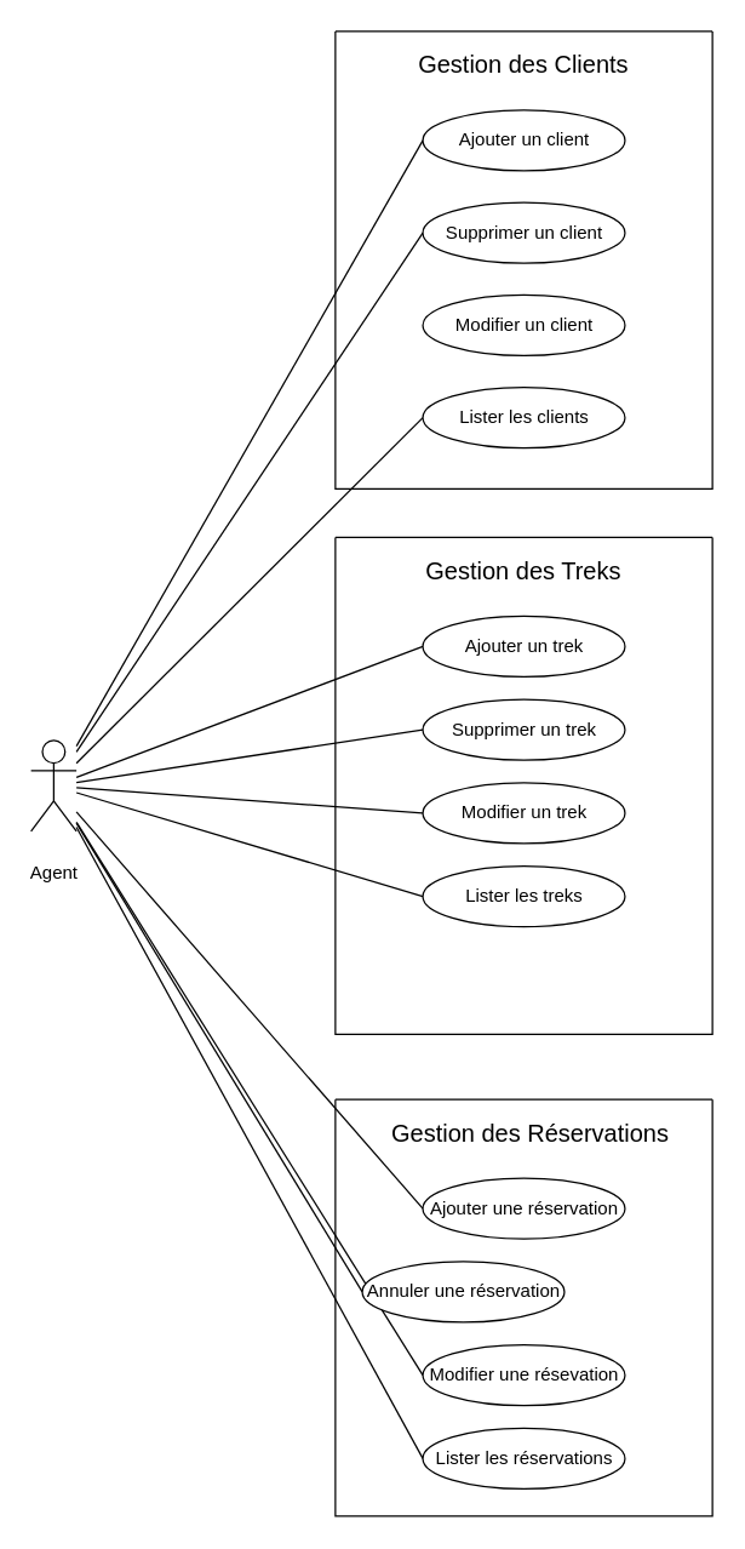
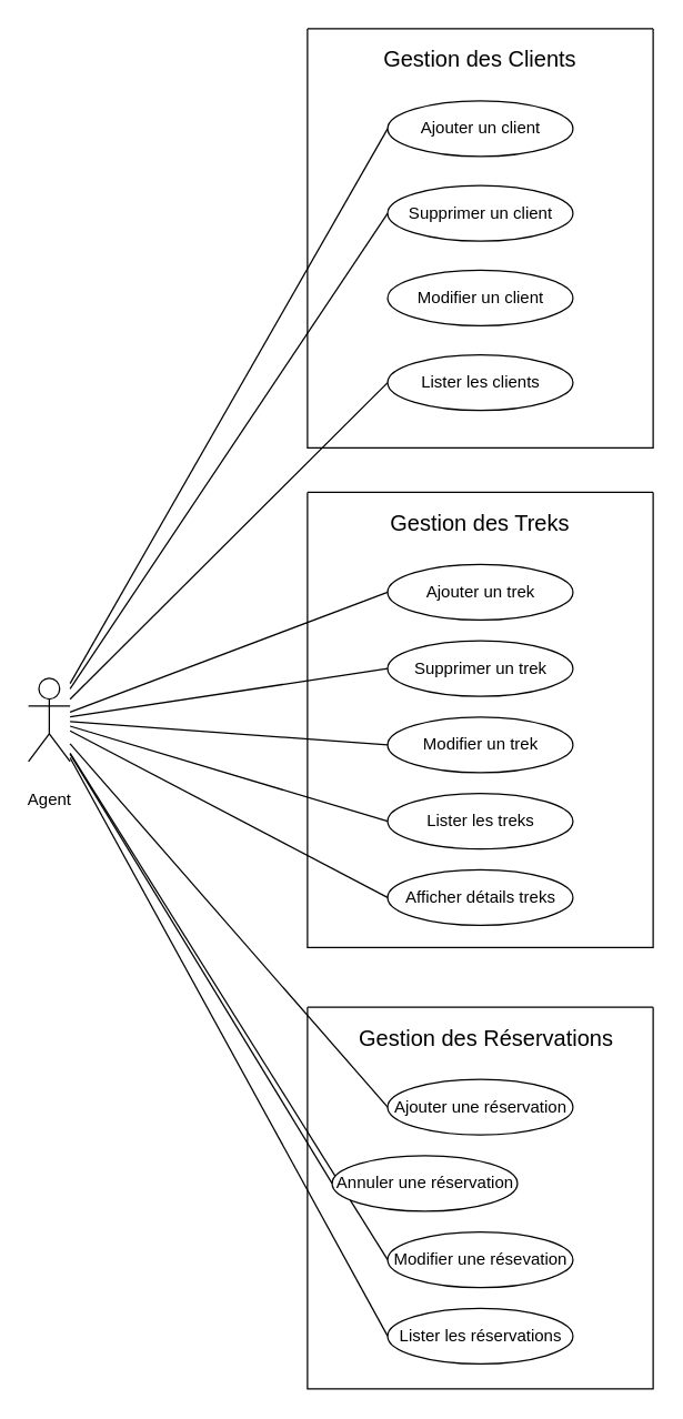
  <mxCell id="0" />
  <mxCell id="1" parent="0" />
  <mxCell id="2" style="edgeStyle=none;curved=1;rounded=0;orthogonalLoop=1;jettySize=auto;html=1;entryX=0;entryY=0.5;entryDx=0;entryDy=0;fontSize=12;startSize=8;endSize=8;endArrow=none;endFill=0;" edge="1" parent="1" source="14" target="17"><mxGeometry relative="1" as="geometry" /></mxCell>
  <mxCell id="3" style="edgeStyle=none;curved=1;rounded=0;orthogonalLoop=1;jettySize=auto;html=1;entryX=0;entryY=0.5;entryDx=0;entryDy=0;fontSize=12;startSize=8;endSize=8;endArrow=none;endFill=0;" edge="1" parent="1" source="14" target="18"><mxGeometry relative="1" as="geometry" /></mxCell>
  <mxCell id="4" style="edgeStyle=none;curved=1;rounded=0;orthogonalLoop=1;jettySize=auto;html=1;entryX=0;entryY=0.5;entryDx=0;entryDy=0;fontSize=12;startSize=8;endSize=8;endArrow=none;endFill=0;" edge="1" parent="1" source="14" target="20"><mxGeometry relative="1" as="geometry" /></mxCell>
  <mxCell id="5" style="edgeStyle=none;curved=1;rounded=0;orthogonalLoop=1;jettySize=auto;html=1;entryX=0;entryY=0.5;entryDx=0;entryDy=0;fontSize=12;startSize=8;endSize=8;endArrow=none;endFill=0;" edge="1" parent="1" source="14" target="23"><mxGeometry relative="1" as="geometry" /></mxCell>
  <mxCell id="6" style="edgeStyle=none;curved=1;rounded=0;orthogonalLoop=1;jettySize=auto;html=1;entryX=0;entryY=0.5;entryDx=0;entryDy=0;fontSize=12;startSize=8;endSize=8;endArrow=none;endFill=0;" edge="1" parent="1" source="14" target="24"><mxGeometry relative="1" as="geometry" /></mxCell>
  <mxCell id="7" style="edgeStyle=none;curved=1;rounded=0;orthogonalLoop=1;jettySize=auto;html=1;entryX=0;entryY=0.5;entryDx=0;entryDy=0;fontSize=12;startSize=8;endSize=8;endArrow=none;endFill=0;" edge="1" parent="1" source="14" target="25"><mxGeometry relative="1" as="geometry" /></mxCell>
  <mxCell id="8" style="edgeStyle=none;curved=1;rounded=0;orthogonalLoop=1;jettySize=auto;html=1;entryX=0;entryY=0.5;entryDx=0;entryDy=0;fontSize=12;startSize=8;endSize=8;endArrow=none;endFill=0;" edge="1" parent="1" source="14" target="26"><mxGeometry relative="1" as="geometry" /></mxCell>
+ <mxCell id="9" style="edgeStyle=none;curved=1;rounded=0;orthogonalLoop=1;jettySize=auto;html=1;entryX=0;entryY=0.5;entryDx=0;entryDy=0;fontSize=12;startSize=8;endSize=8;endArrow=none;endFill=0;" edge="1" parent="1" source="14" target="27"><mxGeometry relative="1" as="geometry" /></mxCell>
  <mxCell id="10" style="edgeStyle=none;curved=1;rounded=0;orthogonalLoop=1;jettySize=auto;html=1;entryX=0;entryY=0.5;entryDx=0;entryDy=0;fontSize=12;startSize=8;endSize=8;endArrow=none;endFill=0;" edge="1" parent="1" source="14" target="30"><mxGeometry relative="1" as="geometry" /></mxCell>
  <mxCell id="11" style="edgeStyle=none;curved=1;rounded=0;orthogonalLoop=1;jettySize=auto;html=1;entryX=0;entryY=0.5;entryDx=0;entryDy=0;fontSize=12;startSize=8;endSize=8;endArrow=none;endFill=0;" edge="1" parent="1" source="14" target="31"><mxGeometry relative="1" as="geometry" /></mxCell>
  <mxCell id="12" style="edgeStyle=none;curved=1;rounded=0;orthogonalLoop=1;jettySize=auto;html=1;entryX=0;entryY=0.5;entryDx=0;entryDy=0;fontSize=12;startSize=8;endSize=8;endArrow=none;endFill=0;" edge="1" parent="1" source="14" target="32"><mxGeometry relative="1" as="geometry" /></mxCell>
  <mxCell id="13" style="edgeStyle=none;curved=1;rounded=0;orthogonalLoop=1;jettySize=auto;html=1;entryX=0;entryY=0.5;entryDx=0;entryDy=0;fontSize=12;startSize=8;endSize=8;endArrow=none;endFill=0;" edge="1" parent="1" source="14" target="33"><mxGeometry relative="1" as="geometry" /></mxCell>
  <mxCell id="14" value="&lt;br&gt;Agent" style="shape=umlActor;verticalLabelPosition=bottom;verticalAlign=top;html=1;outlineConnect=0;" vertex="1" parent="1"><mxGeometry x="20" y="488" width="30" height="60" as="geometry" /></mxCell>
  <mxCell id="15" value="" style="swimlane;startSize=0;" vertex="1" parent="1"><mxGeometry x="221" y="20" width="249" height="302" as="geometry" /></mxCell>
  <mxCell id="16" value="Gestion des Clients" style="text;html=1;align=center;verticalAlign=middle;whiteSpace=wrap;rounded=0;fontSize=16;" vertex="1" parent="15"><mxGeometry x="35" y="7" width="179" height="30" as="geometry" /></mxCell>
  <mxCell id="17" value="Ajouter un client" style="ellipse;whiteSpace=wrap;html=1;align=center;" vertex="1" parent="15"><mxGeometry x="57.75" y="52" width="133.5" height="40" as="geometry" /></mxCell>
  <mxCell id="18" value="Supprimer un client" style="ellipse;whiteSpace=wrap;html=1;align=center;" vertex="1" parent="15"><mxGeometry x="57.75" y="113" width="133.5" height="40" as="geometry" /></mxCell>
  <mxCell id="19" value="Modifier un client" style="ellipse;whiteSpace=wrap;html=1;align=center;" vertex="1" parent="15"><mxGeometry x="57.75" y="174" width="133.5" height="40" as="geometry" /></mxCell>
  <mxCell id="20" value="Lister les clients" style="ellipse;whiteSpace=wrap;html=1;align=center;" vertex="1" parent="15"><mxGeometry x="57.75" y="235" width="133.5" height="40" as="geometry" /></mxCell>
  <mxCell id="21" value="" style="swimlane;startSize=0;" vertex="1" parent="1"><mxGeometry x="221" y="354" width="249" height="328" as="geometry" /></mxCell>
  <mxCell id="22" value="Gestion des Treks" style="text;html=1;align=center;verticalAlign=middle;whiteSpace=wrap;rounded=0;fontSize=16;" vertex="1" parent="21"><mxGeometry x="35" y="7" width="179" height="30" as="geometry" /></mxCell>
  <mxCell id="23" value="Ajouter un trek" style="ellipse;whiteSpace=wrap;html=1;align=center;" vertex="1" parent="21"><mxGeometry x="57.75" y="52" width="133.5" height="40" as="geometry" /></mxCell>
  <mxCell id="24" value="Supprimer un trek" style="ellipse;whiteSpace=wrap;html=1;align=center;" vertex="1" parent="21"><mxGeometry x="57.75" y="107" width="133.5" height="40" as="geometry" /></mxCell>
  <mxCell id="25" value="Modifier un trek" style="ellipse;whiteSpace=wrap;html=1;align=center;" vertex="1" parent="21"><mxGeometry x="57.75" y="162" width="133.5" height="40" as="geometry" /></mxCell>
  <mxCell id="26" value="Lister les treks" style="ellipse;whiteSpace=wrap;html=1;align=center;" vertex="1" parent="21"><mxGeometry x="57.75" y="217" width="133.5" height="40" as="geometry" /></mxCell>
+ <mxCell id="27" value="Afficher détails treks" style="ellipse;whiteSpace=wrap;html=1;align=center;" vertex="1" parent="21"><mxGeometry x="57.75" y="272" width="133.5" height="40" as="geometry" /></mxCell>
  <mxCell id="28" value="" style="swimlane;startSize=0;" vertex="1" parent="1"><mxGeometry x="221" y="725" width="249" height="275" as="geometry" /></mxCell>
  <mxCell id="29" value="Gestion des Réservations" style="text;html=1;align=center;verticalAlign=middle;whiteSpace=wrap;rounded=0;fontSize=16;" vertex="1" parent="28"><mxGeometry x="35" y="7" width="188" height="30" as="geometry" /></mxCell>
  <mxCell id="30" value="Ajouter une réservation" style="ellipse;whiteSpace=wrap;html=1;align=center;" vertex="1" parent="28"><mxGeometry x="57.75" y="52" width="133.5" height="40" as="geometry" /></mxCell>
  <mxCell id="31" value="Annuler une réservation" style="ellipse;whiteSpace=wrap;html=1;align=center;" vertex="1" parent="28"><mxGeometry x="17.75" y="107" width="133.5" height="40" as="geometry" /></mxCell>
  <mxCell id="32" value="Modifier une résevation" style="ellipse;whiteSpace=wrap;html=1;align=center;" vertex="1" parent="28"><mxGeometry x="57.75" y="162" width="133.5" height="40" as="geometry" /></mxCell>
  <mxCell id="33" value="Lister les réservations" style="ellipse;whiteSpace=wrap;html=1;align=center;" vertex="1" parent="28"><mxGeometry x="57.75" y="217" width="133.5" height="40" as="geometry" /></mxCell>
